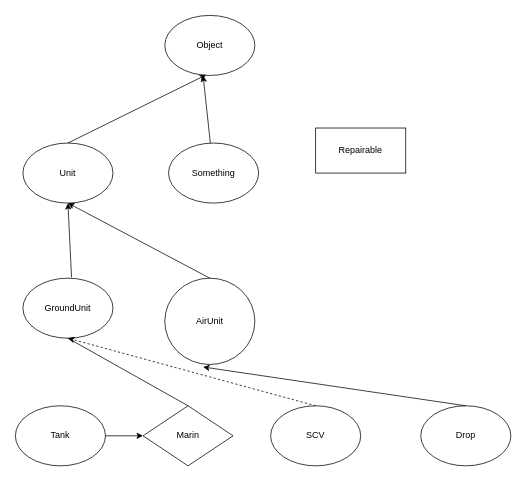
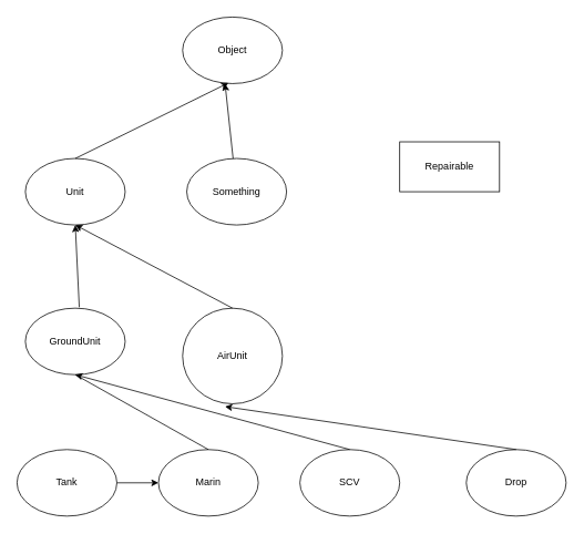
  <mxCell id="0" />
  <mxCell id="1" parent="0" />
  <mxCell id="2" value="GroundUnit" style="ellipse;whiteSpace=wrap;html=1;" vertex="1" parent="1"><mxGeometry x="30" y="370" width="120" height="80" as="geometry" /></mxCell>
  <mxCell id="3" value="Object" style="ellipse;whiteSpace=wrap;html=1;" vertex="1" parent="1"><mxGeometry x="219" y="20" width="120" height="80" as="geometry" /></mxCell>
  <mxCell id="4" value="Unit" style="ellipse;whiteSpace=wrap;html=1;" vertex="1" parent="1"><mxGeometry x="30" y="190" width="120" height="80" as="geometry" /></mxCell>
  <mxCell id="5" value="Something" style="ellipse;whiteSpace=wrap;html=1;" vertex="1" parent="1"><mxGeometry x="224" y="190" width="120" height="80" as="geometry" /></mxCell>
  <mxCell id="6" value="AirUnit" style="ellipse;whiteSpace=wrap;html=1;" vertex="1" parent="1"><mxGeometry x="219" y="370" width="120" height="115" as="geometry" /></mxCell>
  <mxCell id="7" value="Tank" style="ellipse;whiteSpace=wrap;html=1;" vertex="1" parent="1"><mxGeometry x="20" y="540" width="120" height="80" as="geometry" /></mxCell>
- <mxCell id="8" value="Marin" style="rhombus;whiteSpace=wrap;html=1;" vertex="1" parent="1"><mxGeometry x="190" y="540" width="120" height="80" as="geometry" /></mxCell>
+ <mxCell id="8" value="Marin" style="ellipse;whiteSpace=wrap;html=1;" vertex="1" parent="1"><mxGeometry x="190" y="540" width="120" height="80" as="geometry" /></mxCell>
  <mxCell id="9" value="SCV" style="ellipse;whiteSpace=wrap;html=1;" vertex="1" parent="1"><mxGeometry x="360" y="540" width="120" height="80" as="geometry" /></mxCell>
  <mxCell id="10" value="Drop" style="ellipse;whiteSpace=wrap;html=1;" vertex="1" parent="1"><mxGeometry x="560" y="540" width="120" height="80" as="geometry" /></mxCell>
  <mxCell id="11" value="" style="endArrow=classic;html=1;rounded=0;" edge="1" parent="1" source="7" target="8"><mxGeometry width="50" height="50" relative="1" as="geometry"><mxPoint x="55" y="530" as="sourcePoint" /><mxPoint x="105" y="480" as="targetPoint" /></mxGeometry></mxCell>
  <mxCell id="12" value="" style="endArrow=none;html=1;rounded=0;entryX=0.5;entryY=1;entryDx=0;entryDy=0;exitX=0.5;exitY=0;exitDx=0;exitDy=0;" edge="1" parent="1" source="8" target="2"><mxGeometry width="50" height="50" relative="1" as="geometry"><mxPoint x="246.5" y="540" as="sourcePoint" /><mxPoint x="253.5" y="450" as="targetPoint" /></mxGeometry></mxCell>
- <mxCell id="13" value="" style="endArrow=classic;html=1;rounded=0;exitX=0.5;exitY=0;exitDx=0;exitDy=0;entryX=0.5;entryY=1;entryDx=0;entryDy=0;dashed=1;" edge="1" parent="1" source="9" target="2"><mxGeometry width="50" height="50" relative="1" as="geometry"><mxPoint x="410" y="540" as="sourcePoint" /><mxPoint x="90" y="460" as="targetPoint" /></mxGeometry></mxCell>
+ <mxCell id="13" value="" style="endArrow=classic;html=1;rounded=0;exitX=0.5;exitY=0;exitDx=0;exitDy=0;entryX=0.5;entryY=1;entryDx=0;entryDy=0;" edge="1" parent="1" source="9" target="2"><mxGeometry width="50" height="50" relative="1" as="geometry"><mxPoint x="410" y="540" as="sourcePoint" /><mxPoint x="90" y="460" as="targetPoint" /></mxGeometry></mxCell>
  <mxCell id="14" value="" style="endArrow=classic;html=1;rounded=0;exitX=0.5;exitY=0;exitDx=0;exitDy=0;entryX=0.425;entryY=1.029;entryDx=0;entryDy=0;entryPerimeter=0;" edge="1" parent="1" source="10" target="6"><mxGeometry width="50" height="50" relative="1" as="geometry"><mxPoint x="630" y="560" as="sourcePoint" /><mxPoint x="300" y="470" as="targetPoint" /></mxGeometry></mxCell>
  <mxCell id="15" value="" style="endArrow=classic;html=1;rounded=0;entryX=0.425;entryY=1.029;entryDx=0;entryDy=0;entryPerimeter=0;exitX=0.54;exitY=-0.014;exitDx=0;exitDy=0;exitPerimeter=0;" edge="1" parent="1" source="2"><mxGeometry width="50" height="50" relative="1" as="geometry"><mxPoint x="90" y="360" as="sourcePoint" /><mxPoint x="90" y="270" as="targetPoint" /></mxGeometry></mxCell>
  <mxCell id="16" value="" style="endArrow=classic;html=1;rounded=0;exitX=0.5;exitY=0;exitDx=0;exitDy=0;" edge="1" parent="1" source="6"><mxGeometry width="50" height="50" relative="1" as="geometry"><mxPoint x="252.5" y="379" as="sourcePoint" /><mxPoint x="90" y="270" as="targetPoint" /></mxGeometry></mxCell>
  <mxCell id="17" value="" style="endArrow=classic;html=1;rounded=0;entryX=0.459;entryY=0.99;entryDx=0;entryDy=0;entryPerimeter=0;exitX=0.5;exitY=0;exitDx=0;exitDy=0;" edge="1" parent="1" source="4" target="3"><mxGeometry width="50" height="50" relative="1" as="geometry"><mxPoint x="105" y="379" as="sourcePoint" /><mxPoint x="100" y="280" as="targetPoint" /></mxGeometry></mxCell>
  <mxCell id="18" value="" style="endArrow=classic;html=1;rounded=0;entryX=0.425;entryY=1;entryDx=0;entryDy=0;entryPerimeter=0;" edge="1" parent="1" source="5" target="3"><mxGeometry width="50" height="50" relative="1" as="geometry"><mxPoint x="100" y="200" as="sourcePoint" /><mxPoint x="284" y="109" as="targetPoint" /></mxGeometry></mxCell>
- <mxCell id="19" value="Repairable" style="rounded=0;whiteSpace=wrap;html=1;" vertex="1" parent="1"><mxGeometry x="420" y="170" width="120" height="60" as="geometry" /></mxCell>
+ <mxCell id="19" value="Repairable" style="rounded=0;whiteSpace=wrap;html=1;" vertex="1" parent="1"><mxGeometry x="480" y="170" width="120" height="60" as="geometry" /></mxCell>
